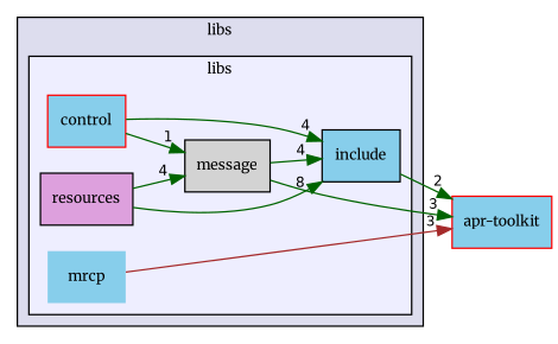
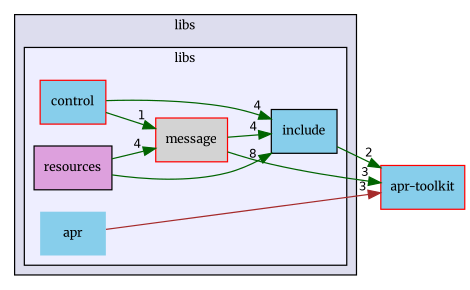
  digraph {
    compound=true
    fontname=Merriweather
    rankdir=LR
    node [fillcolor=skyblue fontname=Merriweather fontsize=10 shape=box style=filled color=red]
    edge [color=darkgreen fontname=Merriweather headlabel=4 labeldistance=1.5 labelfontname=Helvetica labelfontsize=10]
-   n1 [label=mrcp shape=plaintext color=""]
+   n1 [label=apr shape=plaintext color=""]
    n2 [label=control]
    n3 [color=black label=include]
-   n4 [color=black fillcolor=lightgrey label=message]
+   n4 [fillcolor=lightgrey label=message]
    n5 [color=black fillcolor=plum label=resources]
    n6 [label="apr-toolkit"]
    subgraph cluster_1 {
      bgcolor="#ddddee"
      fontsize=10
      label=libs
      pencolor=black
      subgraph cluster_2 {
        bgcolor="#eeeeff"
        fontsize=10
        label=libs
        pencolor=black
        n1
        n2
        n3
        n4
        n5
      }
    }
    n1 -> n6 [color=brown headlabel=3]
    n2 -> n3
    n2 -> n4 [headlabel=1]
    n3 -> n6 [headlabel=2]
    n4 -> n3
    n4 -> n6 [headlabel=3]
    n5 -> n3 [headlabel=8]
    n5 -> n4
  }
